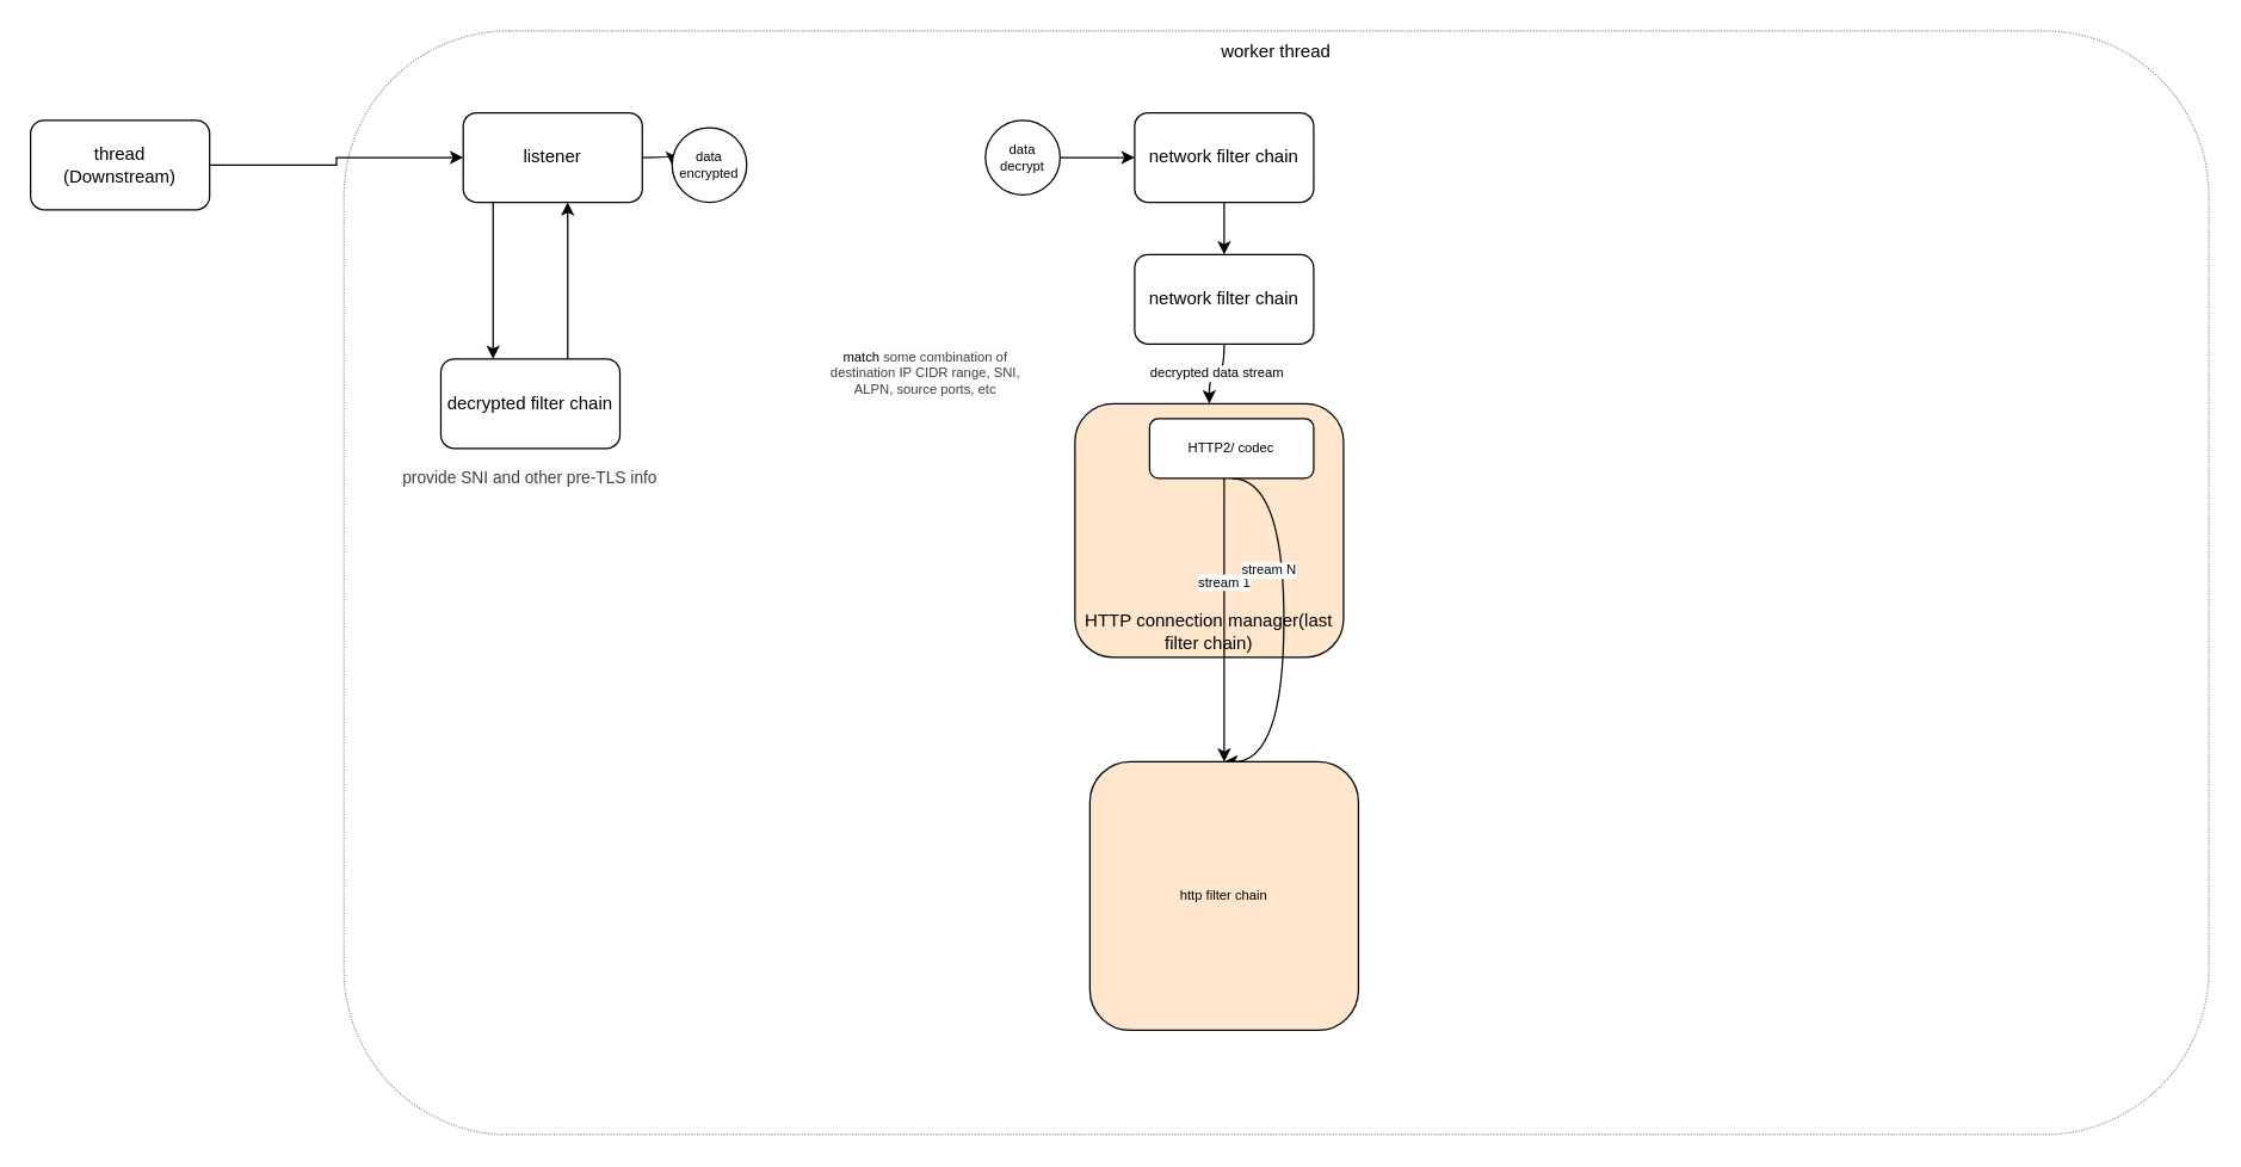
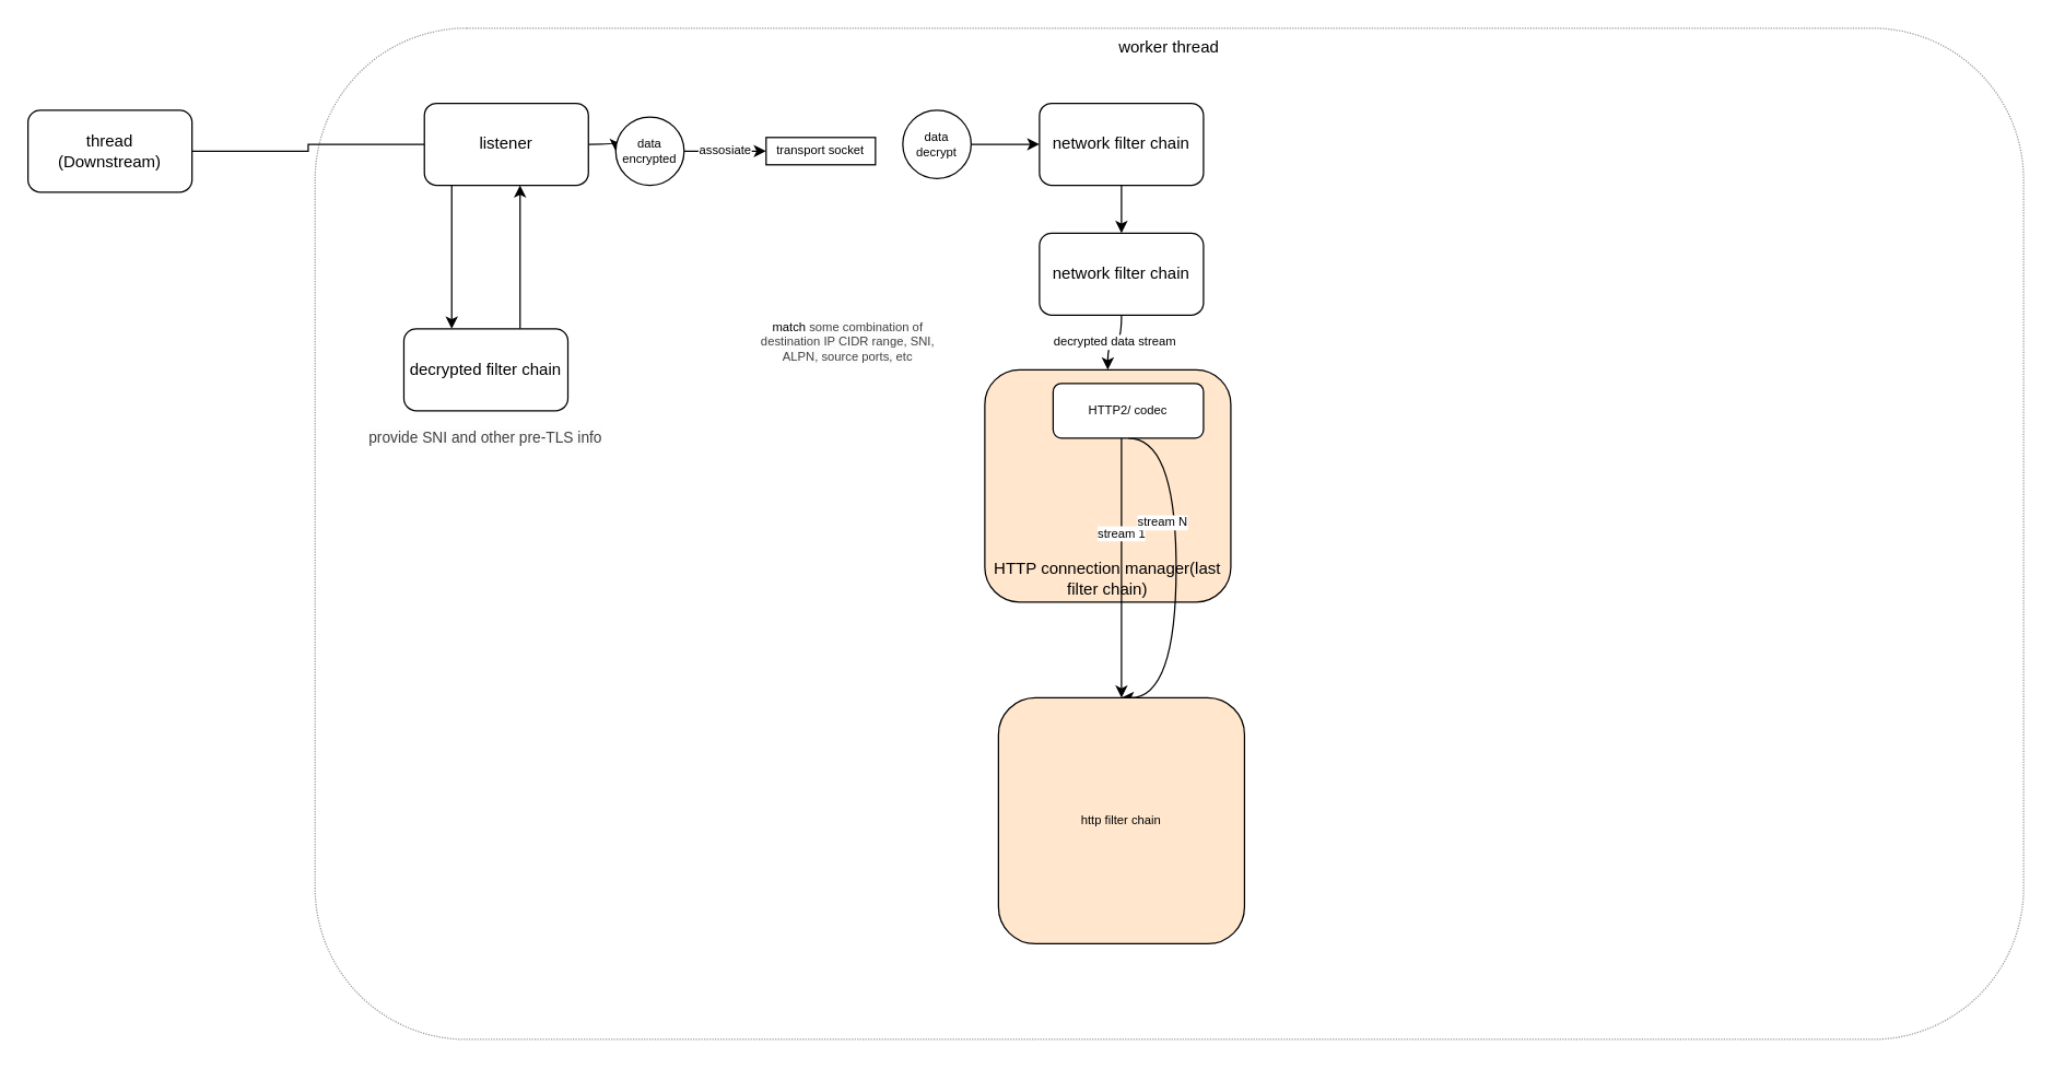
  <mxCell id="0" />
  <mxCell id="1" parent="0" />
  <mxCell id="2" value="worker thread" style="rounded=1;whiteSpace=wrap;html=1;opacity=40;dashed=1;dashPattern=1 1;verticalAlign=top;" vertex="1" parent="1"><mxGeometry x="230" y="20" width="1250" height="740" as="geometry" /></mxCell>
- <mxCell id="3" style="edgeStyle=orthogonalEdgeStyle;rounded=0;orthogonalLoop=1;jettySize=auto;html=1;" edge="1" parent="1" source="4" target="7"><mxGeometry relative="1" as="geometry" /></mxCell>
+ <mxCell id="3" style="edgeStyle=orthogonalEdgeStyle;rounded=0;orthogonalLoop=1;jettySize=auto;html=1;endArrow=none;" edge="1" parent="1" source="4" target="7"><mxGeometry relative="1" as="geometry" /></mxCell>
  <mxCell id="4" value="thread&lt;br&gt;(Downstream)" style="rounded=1;whiteSpace=wrap;html=1;" vertex="1" parent="1"><mxGeometry x="20" y="80" width="120" height="60" as="geometry" /></mxCell>
  <mxCell id="5" value="" style="edgeStyle=orthogonalEdgeStyle;rounded=0;orthogonalLoop=1;jettySize=auto;html=1;" edge="1" parent="1" source="7" target="9"><mxGeometry relative="1" as="geometry"><Array as="points"><mxPoint x="330" y="170" /><mxPoint x="330" y="170" /></Array></mxGeometry></mxCell>
  <mxCell id="6" value="" style="edgeStyle=orthogonalEdgeStyle;curved=1;rounded=0;orthogonalLoop=1;jettySize=auto;html=1;fontSize=9;" edge="1" parent="1" source="7" target="20"><mxGeometry relative="1" as="geometry" /></mxCell>
  <mxCell id="7" value="listener" style="rounded=1;whiteSpace=wrap;html=1;" vertex="1" parent="1"><mxGeometry x="310" y="75" width="120" height="60" as="geometry" /></mxCell>
  <mxCell id="8" value="" style="edgeStyle=orthogonalEdgeStyle;rounded=0;orthogonalLoop=1;jettySize=auto;html=1;" edge="1" parent="1" source="9" target="7"><mxGeometry relative="1" as="geometry"><Array as="points"><mxPoint x="380" y="170" /><mxPoint x="380" y="170" /></Array></mxGeometry></mxCell>
  <mxCell id="9" value="decrypted filter chain" style="rounded=1;whiteSpace=wrap;html=1;verticalAlign=middle;" vertex="1" parent="1"><mxGeometry x="295" y="240" width="120" height="60" as="geometry" /></mxCell>
+ <mxCell id="10" value="assosiate" style="edgeStyle=orthogonalEdgeStyle;curved=1;rounded=0;orthogonalLoop=1;jettySize=auto;html=1;entryX=0;entryY=0.5;entryDx=0;entryDy=0;fontSize=9;startArrow=none;" edge="1" parent="1" source="20" target="19"><mxGeometry relative="1" as="geometry" /></mxCell>
  <mxCell id="11" value="" style="edgeStyle=orthogonalEdgeStyle;curved=1;rounded=0;orthogonalLoop=1;jettySize=auto;html=1;fontSize=9;" edge="1" parent="1" source="12" target="15"><mxGeometry relative="1" as="geometry" /></mxCell>
  <mxCell id="12" value="network filter chain" style="rounded=1;whiteSpace=wrap;html=1;verticalAlign=middle;" vertex="1" parent="1"><mxGeometry x="760" y="75" width="120" height="60" as="geometry" /></mxCell>
  <mxCell id="13" value="&lt;font style=&quot;font-size: 11px&quot;&gt;&lt;span style=&quot;color: rgb(64 , 64 , 64) ; font-style: normal ; font-weight: 400 ; letter-spacing: normal ; text-align: left ; text-indent: 0px ; text-transform: none ; word-spacing: 0px ; background-color: rgb(252 , 252 , 252) ; display: inline ; float: none&quot;&gt;provide SNI and other pre-TLS info&lt;/span&gt;&lt;br&gt;&lt;/font&gt;" style="text;html=1;strokeColor=none;fillColor=none;align=center;verticalAlign=middle;whiteSpace=wrap;rounded=0;" vertex="1" parent="1"><mxGeometry x="240" y="310" width="230" height="20" as="geometry" /></mxCell>
  <mxCell id="14" value="decrypted data stream" style="edgeStyle=orthogonalEdgeStyle;curved=1;rounded=0;orthogonalLoop=1;jettySize=auto;html=1;fontSize=9;" edge="1" parent="1" source="15" target="16"><mxGeometry relative="1" as="geometry" /></mxCell>
  <mxCell id="15" value="network filter chain" style="rounded=1;whiteSpace=wrap;html=1;verticalAlign=middle;" vertex="1" parent="1"><mxGeometry x="760" y="170" width="120" height="60" as="geometry" /></mxCell>
  <mxCell id="16" value="HTTP connection manager(last filter chain)" style="rounded=1;whiteSpace=wrap;html=1;verticalAlign=bottom;align=center;fillColor=#ffe6cc;" vertex="1" parent="1"><mxGeometry x="720" y="270" width="180" height="170" as="geometry" /></mxCell>
  <mxCell id="17" value="match&amp;nbsp;&lt;span style=&quot;color: rgb(64, 64, 64); font-size: 9px; font-style: normal; font-weight: 400; letter-spacing: normal; text-align: left; text-indent: 0px; text-transform: none; word-spacing: 0px; background-color: rgb(252, 252, 252); display: inline; float: none;&quot;&gt;some combination of destination IP CIDR range, SNI, ALPN, source ports, etc&lt;/span&gt;&lt;br style=&quot;font-size: 9px;&quot;&gt;" style="text;html=1;strokeColor=none;fillColor=none;align=center;verticalAlign=middle;whiteSpace=wrap;rounded=0;fontSize=9;" vertex="1" parent="1"><mxGeometry x="550" y="240" width="140" height="20" as="geometry" /></mxCell>
  <mxCell id="18" value="" style="edgeStyle=orthogonalEdgeStyle;curved=1;rounded=0;orthogonalLoop=1;jettySize=auto;html=1;fontSize=9;startArrow=none;" edge="1" parent="1" source="21" target="12"><mxGeometry relative="1" as="geometry" /></mxCell>
+ <mxCell id="19" value="transport socket" style="rounded=0;whiteSpace=wrap;html=1;fontSize=9;verticalAlign=middle;" vertex="1" parent="1"><mxGeometry x="560" y="100" width="80" height="20" as="geometry" /></mxCell>
  <mxCell id="20" value="data&lt;br&gt;encrypted" style="ellipse;whiteSpace=wrap;html=1;aspect=fixed;fontSize=9;verticalAlign=middle;" vertex="1" parent="1"><mxGeometry x="450" y="85" width="50" height="50" as="geometry" /></mxCell>
  <mxCell id="21" value="data&lt;br&gt;decrypt" style="ellipse;whiteSpace=wrap;html=1;aspect=fixed;fontSize=9;verticalAlign=middle;" vertex="1" parent="1"><mxGeometry x="660" y="80" width="50" height="50" as="geometry" /></mxCell>
  <mxCell id="22" value="stream 1" style="edgeStyle=orthogonalEdgeStyle;curved=1;rounded=0;orthogonalLoop=1;jettySize=auto;html=1;fontSize=9;" edge="1" parent="1" source="24" target="25"><mxGeometry x="-0.263" relative="1" as="geometry"><Array as="points"><mxPoint x="820" y="470" /><mxPoint x="820" y="470" /></Array><mxPoint as="offset" /></mxGeometry></mxCell>
  <mxCell id="23" value="stream N" style="edgeStyle=orthogonalEdgeStyle;curved=1;rounded=0;orthogonalLoop=1;jettySize=auto;html=1;entryX=0.5;entryY=0;entryDx=0;entryDy=0;fontSize=9;exitX=0.5;exitY=1;exitDx=0;exitDy=0;" edge="1" parent="1" source="24" target="25"><mxGeometry x="-0.269" y="-10" relative="1" as="geometry"><Array as="points"><mxPoint x="860" y="320" /><mxPoint x="860" y="510" /></Array><mxPoint as="offset" /></mxGeometry></mxCell>
  <mxCell id="24" value="HTTP2/ codec" style="rounded=1;whiteSpace=wrap;html=1;fontSize=9;verticalAlign=middle;" vertex="1" parent="1"><mxGeometry x="770" y="280" width="110" height="40" as="geometry" /></mxCell>
  <mxCell id="25" value="http filter chain" style="rounded=1;whiteSpace=wrap;html=1;fontSize=9;verticalAlign=middle;fillColor=#ffe6cc;" vertex="1" parent="1"><mxGeometry x="730" y="510" width="180" height="180" as="geometry" /></mxCell>
